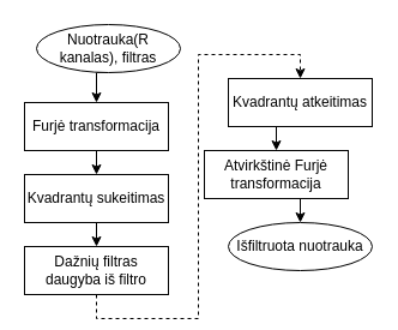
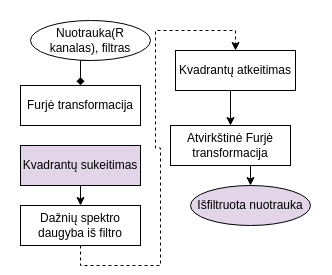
  <mxCell id="0" />
  <mxCell id="1" parent="0" />
- <mxCell id="2" style="edgeStyle=orthogonalEdgeStyle;rounded=0;orthogonalLoop=1;jettySize=auto;html=1;exitX=0.5;exitY=1;exitDx=0;exitDy=0;entryX=0.5;entryY=0;entryDx=0;entryDy=0;" edge="1" parent="1" source="3" target="5"><mxGeometry relative="1" as="geometry" /></mxCell>
+ <mxCell id="2" style="edgeStyle=orthogonalEdgeStyle;rounded=0;orthogonalLoop=1;jettySize=auto;html=1;exitX=0.5;exitY=1;exitDx=0;exitDy=0;entryX=0.5;entryY=0;entryDx=0;entryDy=0;endArrow=diamond;" edge="1" parent="1" source="3" target="5"><mxGeometry relative="1" as="geometry" /></mxCell>
  <mxCell id="3" value="Nuotrauka(R kanalas), filtras" style="ellipse;whiteSpace=wrap;html=1;" vertex="1" parent="1"><mxGeometry x="30" y="20" width="120" height="40" as="geometry" /></mxCell>
- <mxCell id="4" style="edgeStyle=orthogonalEdgeStyle;rounded=0;orthogonalLoop=1;jettySize=auto;html=1;exitX=0.5;exitY=1;exitDx=0;exitDy=0;entryX=0.5;entryY=0;entryDx=0;entryDy=0;" edge="1" parent="1" source="5" target="7"><mxGeometry relative="1" as="geometry" /></mxCell>
  <mxCell id="5" value="Furjė transformacija" style="rounded=0;whiteSpace=wrap;html=1;" vertex="1" parent="1"><mxGeometry x="20" y="85" width="120" height="40" as="geometry" /></mxCell>
  <mxCell id="6" style="edgeStyle=orthogonalEdgeStyle;rounded=0;orthogonalLoop=1;jettySize=auto;html=1;exitX=0.5;exitY=1;exitDx=0;exitDy=0;entryX=0.5;entryY=0;entryDx=0;entryDy=0;" edge="1" parent="1" source="7" target="9"><mxGeometry relative="1" as="geometry" /></mxCell>
- <mxCell id="7" value="Kvadrantų sukeitimas" style="rounded=0;whiteSpace=wrap;html=1;" vertex="1" parent="1"><mxGeometry x="20" y="145" width="120" height="40" as="geometry" /></mxCell>
+ <mxCell id="7" value="Kvadrantų sukeitimas" style="rounded=0;whiteSpace=wrap;html=1;fillColor=#e1d5e7;" vertex="1" parent="1"><mxGeometry x="20" y="145" width="120" height="40" as="geometry" /></mxCell>
  <mxCell id="8" style="edgeStyle=orthogonalEdgeStyle;rounded=0;orthogonalLoop=1;jettySize=auto;html=1;exitX=0.5;exitY=1;exitDx=0;exitDy=0;entryX=0.5;entryY=0;entryDx=0;entryDy=0;dashed=1;" edge="1" parent="1" source="9" target="11"><mxGeometry relative="1" as="geometry" /></mxCell>
- <mxCell id="9" value="Dažnių filtras daugyba iš filtro" style="rounded=0;whiteSpace=wrap;html=1;" vertex="1" parent="1"><mxGeometry x="20" y="205" width="120" height="40" as="geometry" /></mxCell>
+ <mxCell id="9" value="Dažnių spektro daugyba iš filtro" style="rounded=0;whiteSpace=wrap;html=1;" vertex="1" parent="1"><mxGeometry x="20" y="205" width="120" height="40" as="geometry" /></mxCell>
  <mxCell id="10" style="edgeStyle=orthogonalEdgeStyle;rounded=0;orthogonalLoop=1;jettySize=auto;html=1;exitX=0.5;exitY=1;exitDx=0;exitDy=0;entryX=0.5;entryY=0;entryDx=0;entryDy=0;" edge="1" parent="1" source="11" target="13"><mxGeometry relative="1" as="geometry" /></mxCell>
- <mxCell id="11" value="Kvadrantų atkeitimas" style="rounded=0;whiteSpace=wrap;html=1;" vertex="1" parent="1"><mxGeometry x="190" y="65" width="120" height="40" as="geometry" /></mxCell>
+ <mxCell id="11" value="Kvadrantų atkeitimas" style="rounded=0;whiteSpace=wrap;html=1;" vertex="1" parent="1"><mxGeometry x="175" y="50" width="120" height="40" as="geometry" /></mxCell>
  <mxCell id="12" style="edgeStyle=orthogonalEdgeStyle;rounded=0;orthogonalLoop=1;jettySize=auto;html=1;exitX=0.5;exitY=1;exitDx=0;exitDy=0;entryX=0.5;entryY=0;entryDx=0;entryDy=0;" edge="1" parent="1" source="13" target="14"><mxGeometry relative="1" as="geometry" /></mxCell>
  <mxCell id="13" value="Atvirkštinė Furjė transformacija" style="rounded=0;whiteSpace=wrap;html=1;" vertex="1" parent="1"><mxGeometry x="170" y="125" width="120" height="40" as="geometry" /></mxCell>
- <mxCell id="14" value="Išfiltruota nuotrauka" style="ellipse;whiteSpace=wrap;html=1;" vertex="1" parent="1"><mxGeometry x="190" y="185" width="120" height="40" as="geometry" /></mxCell>
+ <mxCell id="14" value="Išfiltruota nuotrauka" style="ellipse;whiteSpace=wrap;html=1;fillColor=#e1d5e7;" vertex="1" parent="1"><mxGeometry x="190" y="185" width="120" height="40" as="geometry" /></mxCell>
